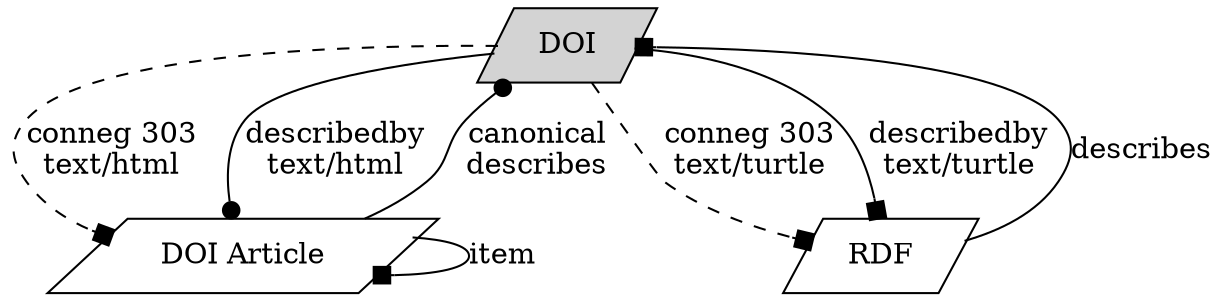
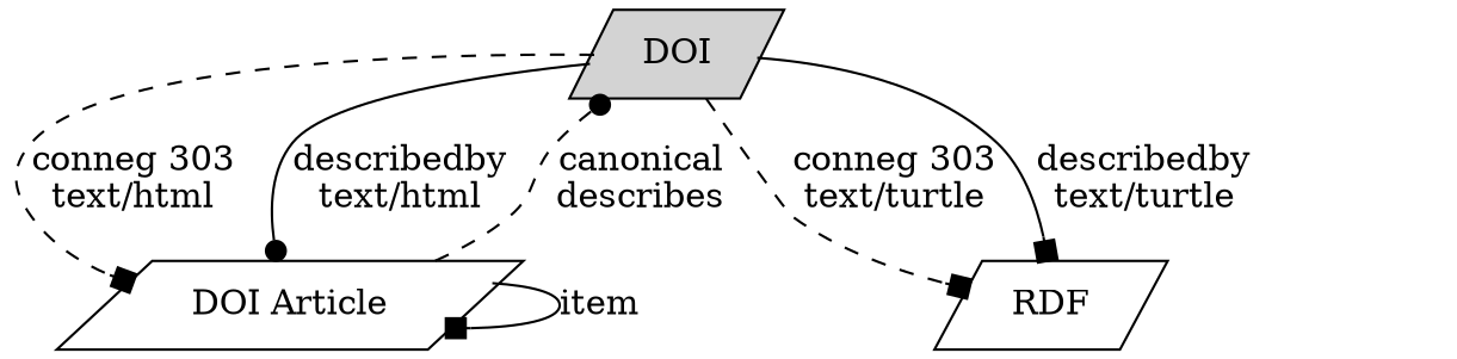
  digraph {
    node [shape=parallelogram]
    edge [arrowhead=box]
    DOI [style=filled]
    n2 [label="DOI Article"]
    RDF
    DOI -> n2 [label="conneg 303\ntext/html" style=dashed]
    DOI -> n2 [arrowhead=dot label="describedby\ntext/html"]
    DOI -> RDF [label="conneg 303\ntext/turtle" style=dashed]
    DOI -> RDF [label="describedby\ntext/turtle"]
-   n2 -> DOI [arrowhead=dot label="canonical\ndescribes"]
+   n2 -> DOI [arrowhead=dot label="canonical\ndescribes" style=dashed]
    n2 -> n2 [label=item]
-   RDF -> DOI [label=describes]
  }
